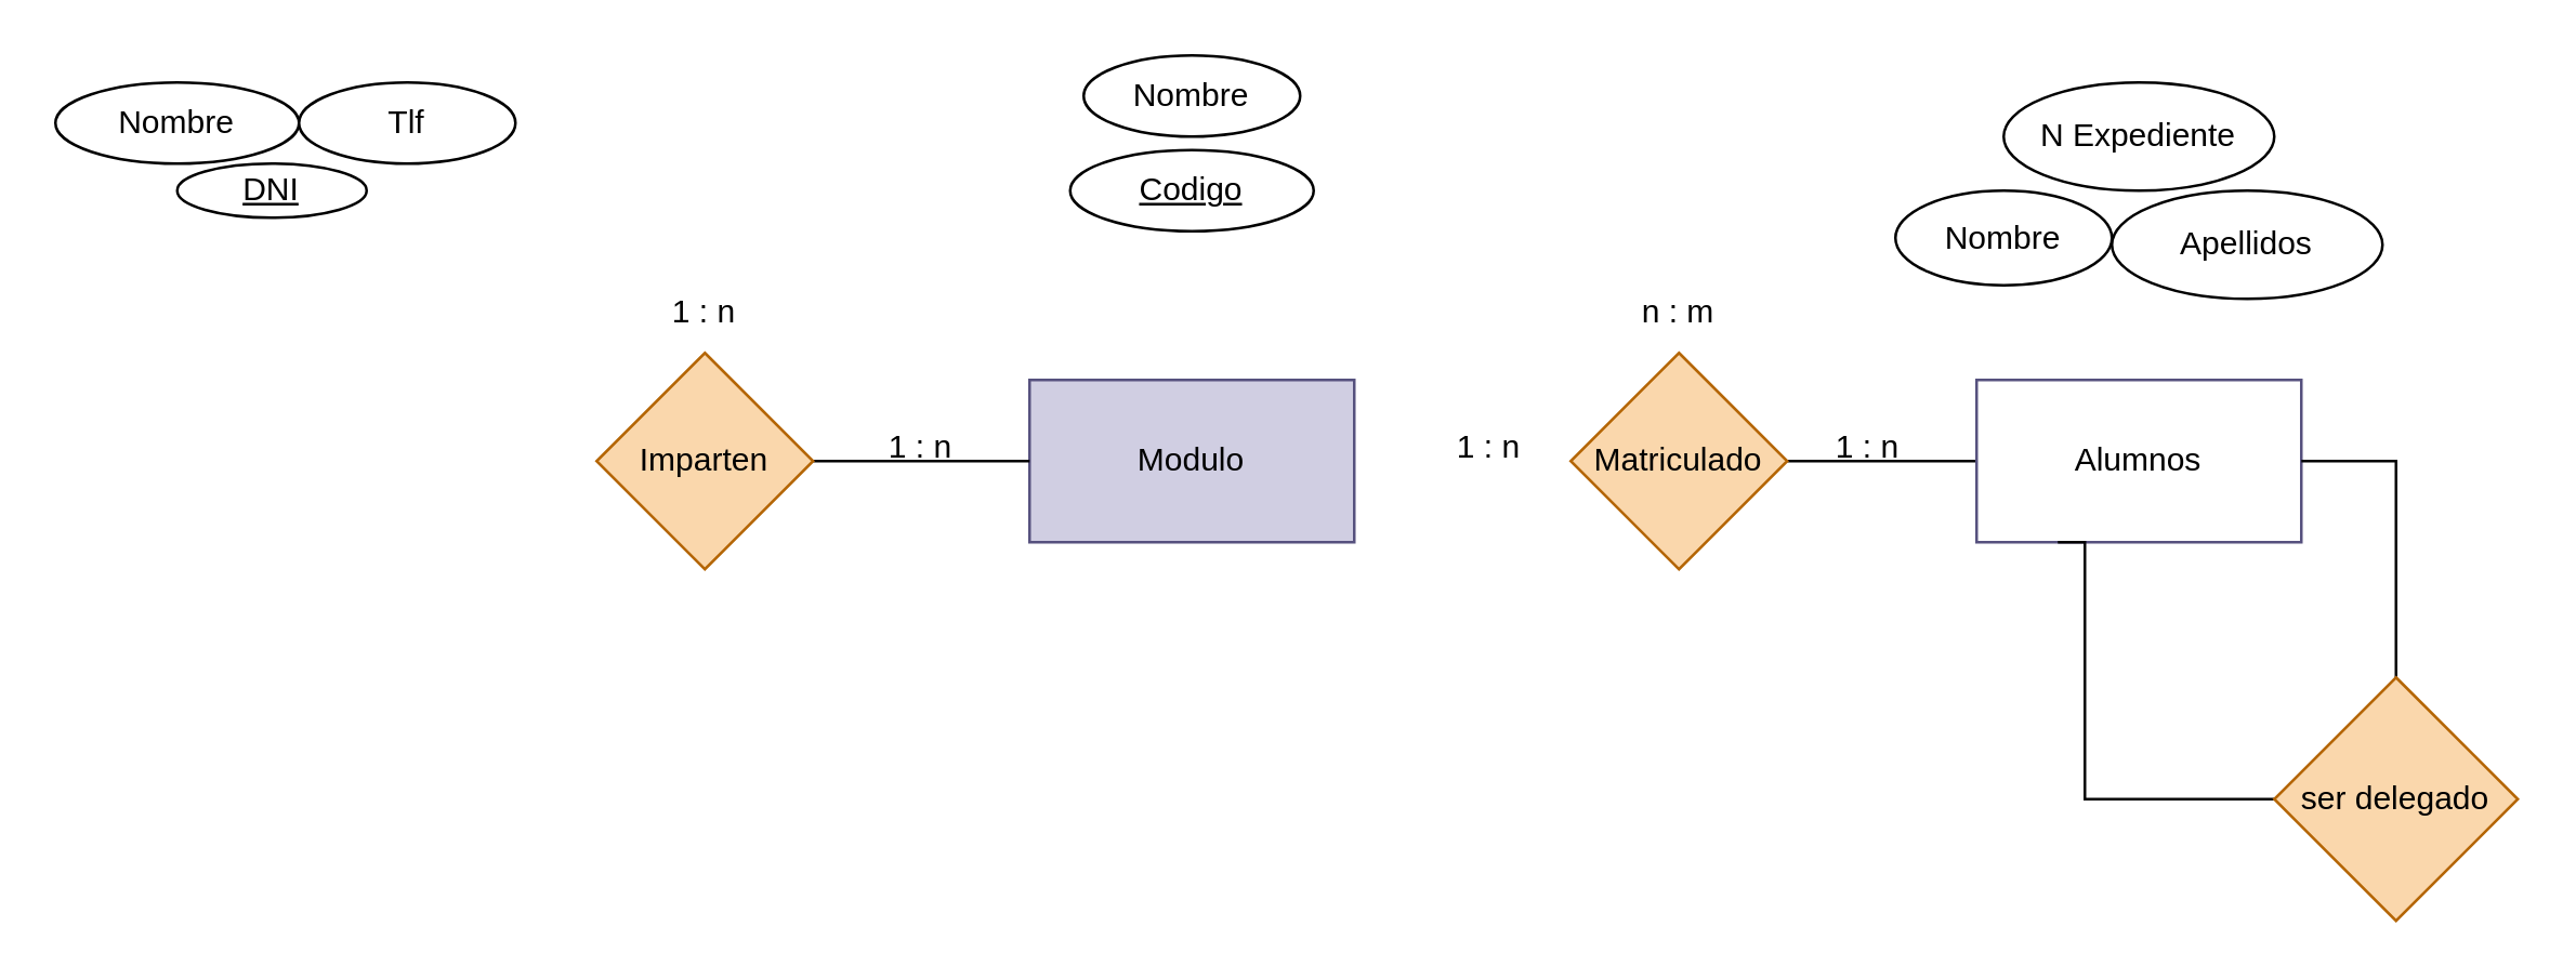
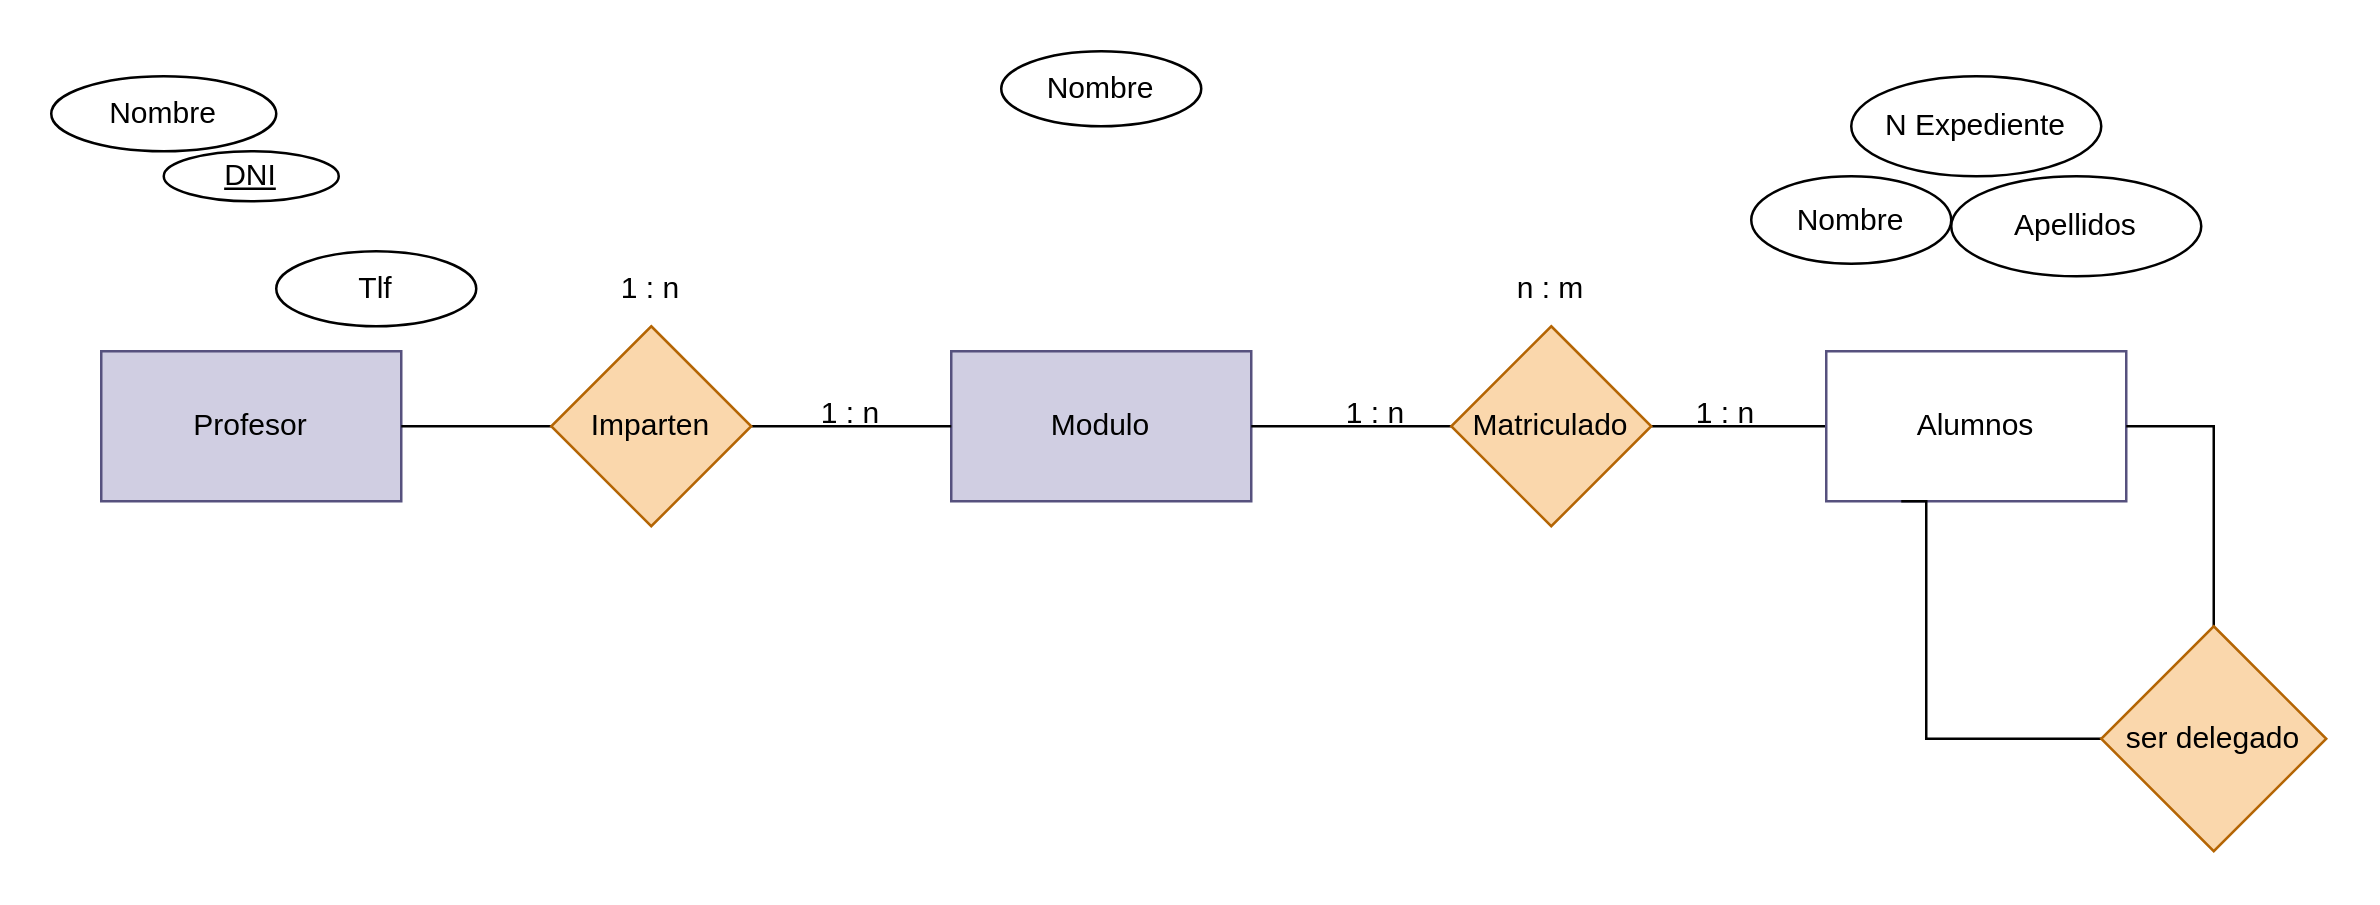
  <mxCell id="0" />
  <mxCell id="1" parent="0" />
  <mxCell id="2" style="edgeStyle=orthogonalEdgeStyle;rounded=0;orthogonalLoop=1;jettySize=auto;html=1;entryX=0;entryY=0.5;entryDx=0;entryDy=0;endArrow=none;endFill=0;" edge="1" parent="1" source="19" target="6"><mxGeometry relative="1" as="geometry" /></mxCell>
  <mxCell id="3" value="&lt;div&gt;Modulo&lt;br&gt;&lt;/div&gt;" style="rounded=0;whiteSpace=wrap;html=1;fillColor=#d0cee2;strokeColor=#56517e;" vertex="1" parent="1"><mxGeometry x="380" y="140" width="120" height="60" as="geometry" /></mxCell>
  <mxCell id="4" style="edgeStyle=orthogonalEdgeStyle;rounded=0;orthogonalLoop=1;jettySize=auto;html=1;endArrow=none;endFill=0;" edge="1" parent="1" source="16" target="3"><mxGeometry relative="1" as="geometry" /></mxCell>
+ <mxCell id="5" value="Profesor" style="rounded=0;whiteSpace=wrap;html=1;fillColor=#d0cee2;strokeColor=#56517e;" vertex="1" parent="1"><mxGeometry x="40" y="140" width="120" height="60" as="geometry" /></mxCell>
  <mxCell id="6" value="Alumnos" style="rounded=0;whiteSpace=wrap;html=1;fillColor=#ffffff;strokeColor=#56517e;" vertex="1" parent="1"><mxGeometry x="730" y="140" width="120" height="60" as="geometry" /></mxCell>
  <mxCell id="7" value="Nombre" style="ellipse;whiteSpace=wrap;html=1;align=center;" vertex="1" parent="1"><mxGeometry x="20" y="30" width="90" height="30" as="geometry" /></mxCell>
- <mxCell id="8" value="Tlf" style="ellipse;whiteSpace=wrap;html=1;align=center;" vertex="1" parent="1"><mxGeometry x="110" y="30" width="80" height="30" as="geometry" /></mxCell>
+ <mxCell id="8" value="Tlf" style="ellipse;whiteSpace=wrap;html=1;align=center;" vertex="1" parent="1"><mxGeometry x="110" y="100" width="80" height="30" as="geometry" /></mxCell>
  <mxCell id="9" value="DNI" style="ellipse;whiteSpace=wrap;html=1;align=center;fontStyle=4;" vertex="1" parent="1"><mxGeometry x="65" y="60" width="70" height="20" as="geometry" /></mxCell>
- <mxCell id="10" value="Codigo" style="ellipse;whiteSpace=wrap;html=1;align=center;fontStyle=4;" vertex="1" parent="1"><mxGeometry x="395" y="55" width="90" height="30" as="geometry" /></mxCell>
  <mxCell id="11" value="Nombre" style="ellipse;whiteSpace=wrap;html=1;align=center;" vertex="1" parent="1"><mxGeometry x="400" y="20" width="80" height="30" as="geometry" /></mxCell>
  <mxCell id="12" value="N Expediente" style="ellipse;whiteSpace=wrap;html=1;align=center;" vertex="1" parent="1"><mxGeometry x="740" y="30" width="100" height="40" as="geometry" /></mxCell>
  <mxCell id="13" value="Nombre" style="ellipse;whiteSpace=wrap;html=1;align=center;" vertex="1" parent="1"><mxGeometry x="700" y="70" width="80" height="35" as="geometry" /></mxCell>
  <mxCell id="14" value="Apellidos" style="ellipse;whiteSpace=wrap;html=1;align=center;" vertex="1" parent="1"><mxGeometry x="780" y="70" width="100" height="40" as="geometry" /></mxCell>
+ <mxCell id="15" value="" style="edgeStyle=orthogonalEdgeStyle;rounded=0;orthogonalLoop=1;jettySize=auto;html=1;endArrow=none;endFill=0;" edge="1" parent="1" source="5" target="16"><mxGeometry relative="1" as="geometry"><mxPoint x="160" y="170" as="sourcePoint" /><mxPoint x="380" y="170" as="targetPoint" /></mxGeometry></mxCell>
  <mxCell id="16" value="Imparten" style="rhombus;whiteSpace=wrap;html=1;fillColor=#fad7ac;strokeColor=#b46504;" vertex="1" parent="1"><mxGeometry x="220" y="130" width="80" height="80" as="geometry" /></mxCell>
  <mxCell id="17" value="1 : n" style="text;html=1;strokeColor=none;fillColor=none;align=center;verticalAlign=middle;whiteSpace=wrap;rounded=0;" vertex="1" parent="1"><mxGeometry x="310" y="150" width="60" height="30" as="geometry" /></mxCell>
+ <mxCell id="18" value="" style="edgeStyle=orthogonalEdgeStyle;rounded=0;orthogonalLoop=1;jettySize=auto;html=1;entryX=0;entryY=0.5;entryDx=0;entryDy=0;endArrow=none;endFill=0;" edge="1" parent="1" source="3" target="19"><mxGeometry relative="1" as="geometry"><mxPoint x="500" y="170" as="sourcePoint" /><mxPoint x="730" y="170" as="targetPoint" /></mxGeometry></mxCell>
  <mxCell id="19" value="Matriculado" style="rhombus;whiteSpace=wrap;html=1;fillColor=#fad7ac;strokeColor=#b46504;" vertex="1" parent="1"><mxGeometry x="580" y="130" width="80" height="80" as="geometry" /></mxCell>
  <mxCell id="20" value="1 : n" style="text;html=1;strokeColor=none;fillColor=none;align=center;verticalAlign=middle;whiteSpace=wrap;rounded=0;" vertex="1" parent="1"><mxGeometry x="520" y="150" width="60" height="30" as="geometry" /></mxCell>
  <mxCell id="21" value="n : m" style="text;html=1;strokeColor=none;fillColor=none;align=center;verticalAlign=middle;whiteSpace=wrap;rounded=0;" vertex="1" parent="1"><mxGeometry x="590" y="100" width="60" height="30" as="geometry" /></mxCell>
  <mxCell id="22" value="1 : n" style="text;html=1;strokeColor=none;fillColor=none;align=center;verticalAlign=middle;whiteSpace=wrap;rounded=0;" vertex="1" parent="1"><mxGeometry x="660" y="150" width="60" height="30" as="geometry" /></mxCell>
  <mxCell id="23" value="1 : n" style="text;html=1;strokeColor=none;fillColor=none;align=center;verticalAlign=middle;whiteSpace=wrap;rounded=0;" vertex="1" parent="1"><mxGeometry x="230" y="100" width="60" height="30" as="geometry" /></mxCell>
  <mxCell id="24" style="edgeStyle=orthogonalEdgeStyle;rounded=0;orthogonalLoop=1;jettySize=auto;html=1;entryX=1;entryY=0.5;entryDx=0;entryDy=0;endArrow=none;endFill=0;" edge="1" parent="1" source="26" target="6"><mxGeometry relative="1" as="geometry" /></mxCell>
  <mxCell id="25" style="edgeStyle=orthogonalEdgeStyle;rounded=0;orthogonalLoop=1;jettySize=auto;html=1;entryX=0.25;entryY=1;entryDx=0;entryDy=0;endArrow=none;endFill=0;" edge="1" parent="1" source="26" target="6"><mxGeometry relative="1" as="geometry"><Array as="points"><mxPoint x="770" y="295" /><mxPoint x="770" y="200" /></Array></mxGeometry></mxCell>
  <mxCell id="26" value="ser delegado" style="rhombus;whiteSpace=wrap;html=1;fillColor=#fad7ac;strokeColor=#b46504;" vertex="1" parent="1"><mxGeometry x="840" y="250" width="90" height="90" as="geometry" /></mxCell>
